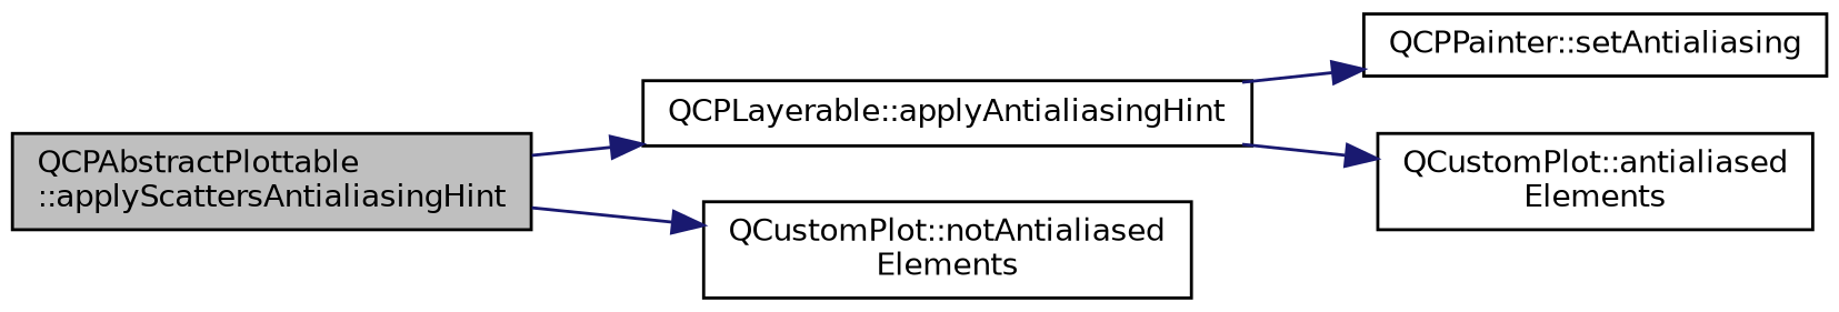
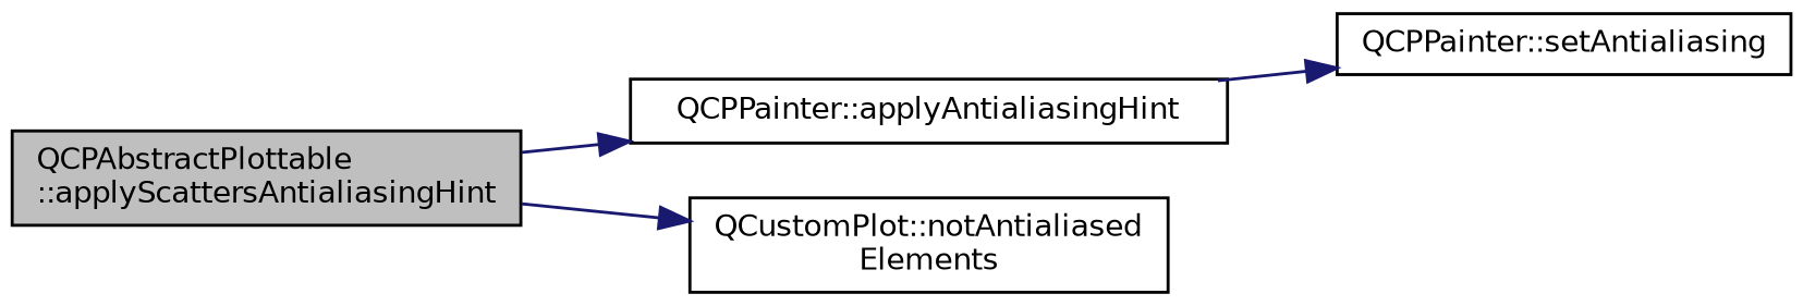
  digraph {
    rankdir=LR
    node [color=black fillcolor=white fontname=Helvetica fontsize=10 shape=record style=filled]
    edge [color=midnightblue fontname=Helvetica fontsize=10 labelfontname=Helvetica labelfontsize=10 style=solid]
    n1 [fillcolor=grey75 fontcolor=black height=0.2 label="QCPAbstractPlottable\l::applyScattersAntialiasingHint" width=0.4]
-   n2 [height=0.2 label="QCPLayerable::applyAntialiasingHint" width=0.4]
+   n2 [height=0.2 label="QCPPainter::applyAntialiasingHint" width=0.4]
    n3 [height=0.2 label="QCustomPlot::notAntialiased\lElements" width=0.4]
    n4 [height=0.2 label="QCPPainter::setAntialiasing" width=0.4]
-   n5 [height=0.2 label="QCustomPlot::antialiased\lElements" width=0.4]
    n1 -> n2
    n1 -> n3
    n2 -> n4
-   n2 -> n5
  }
